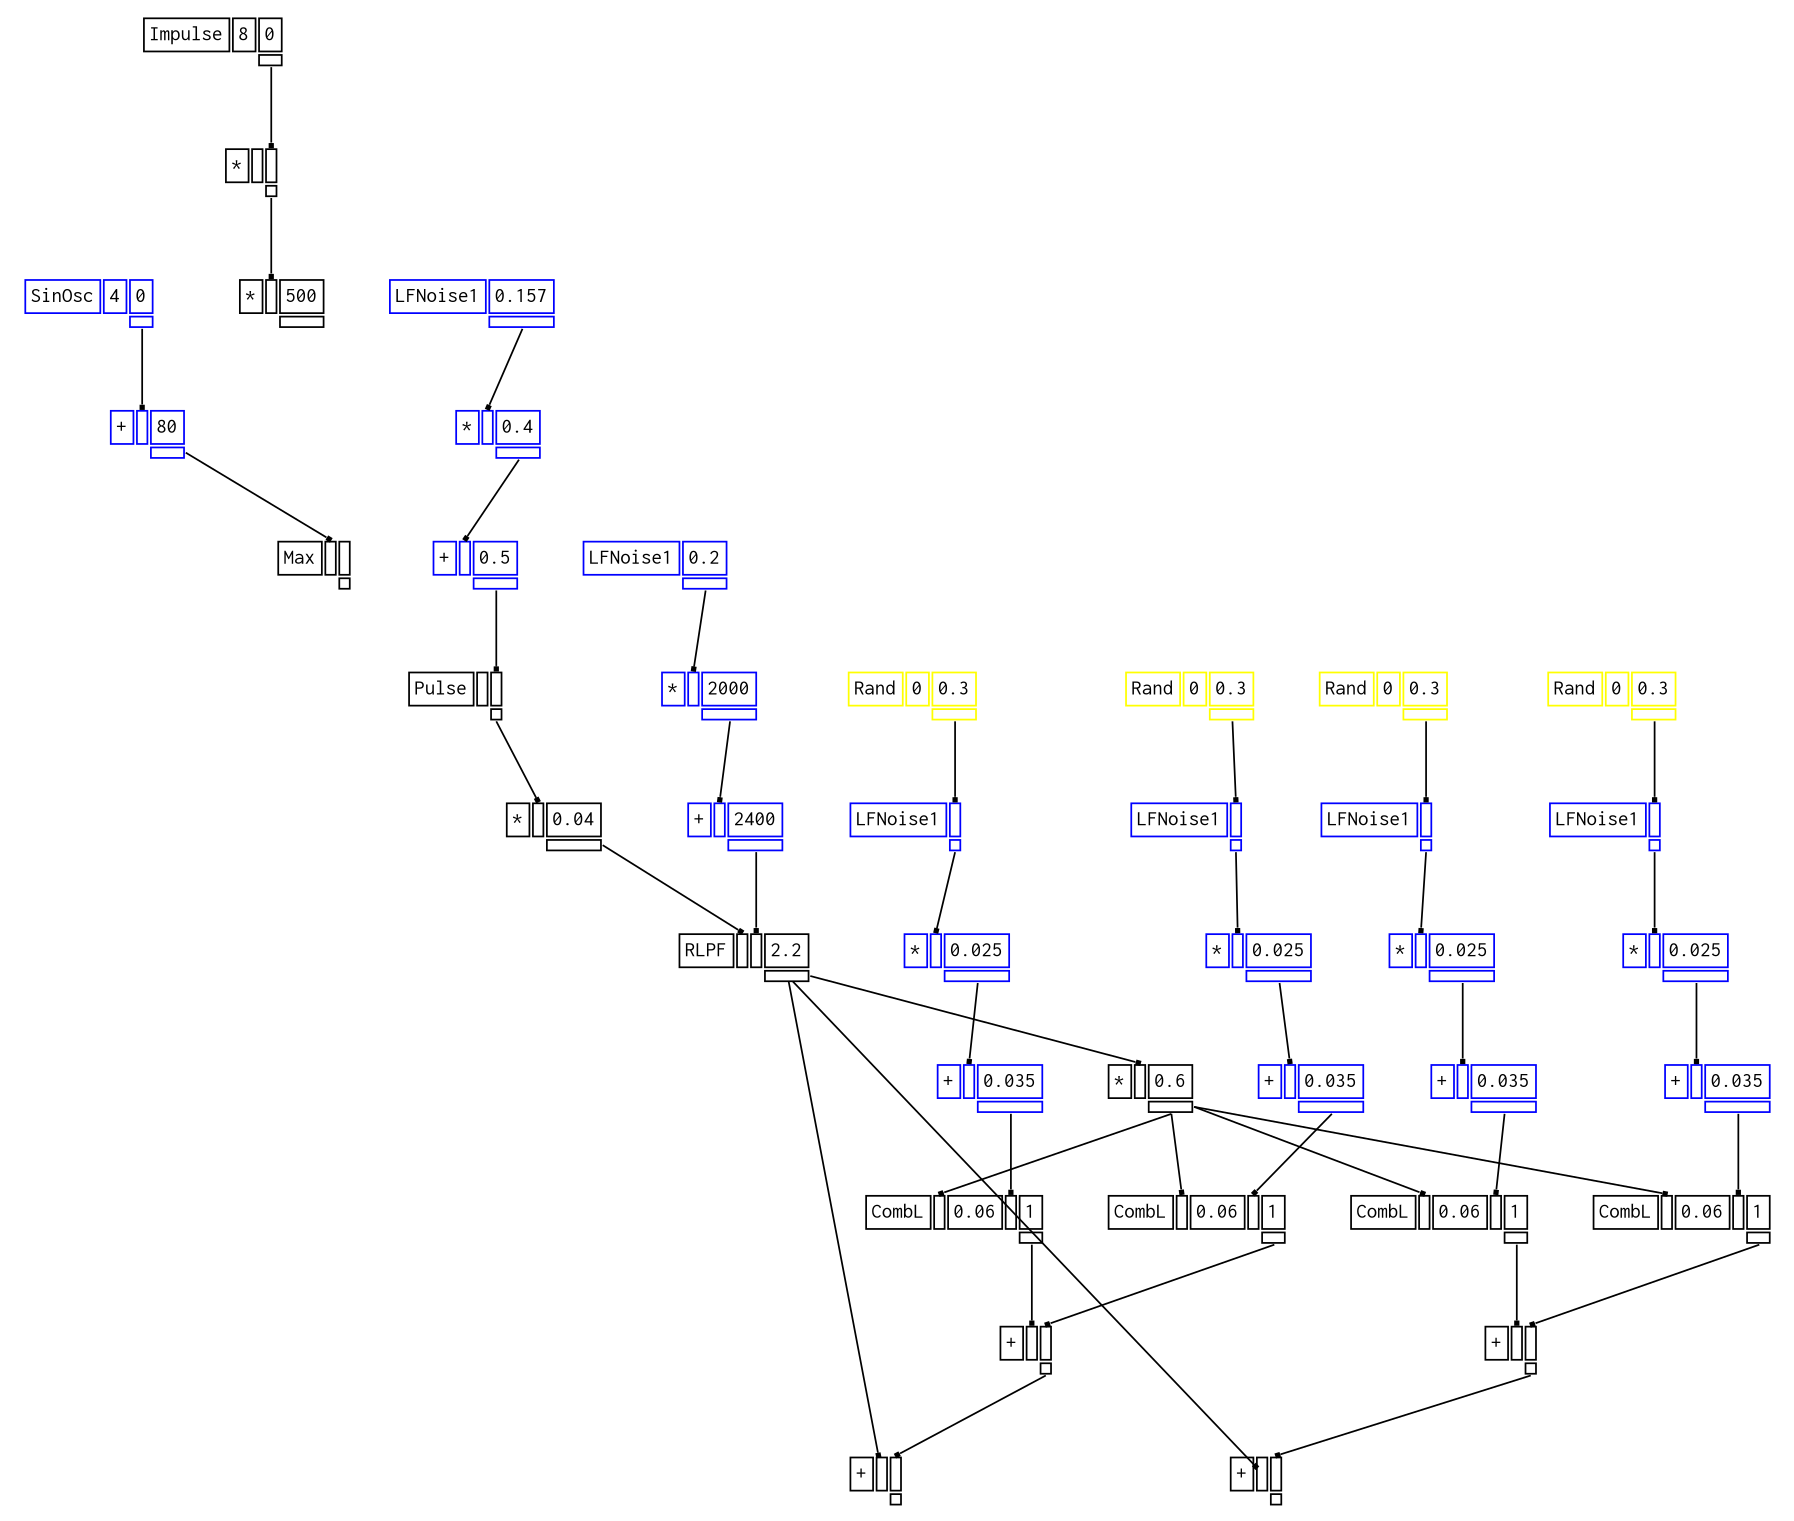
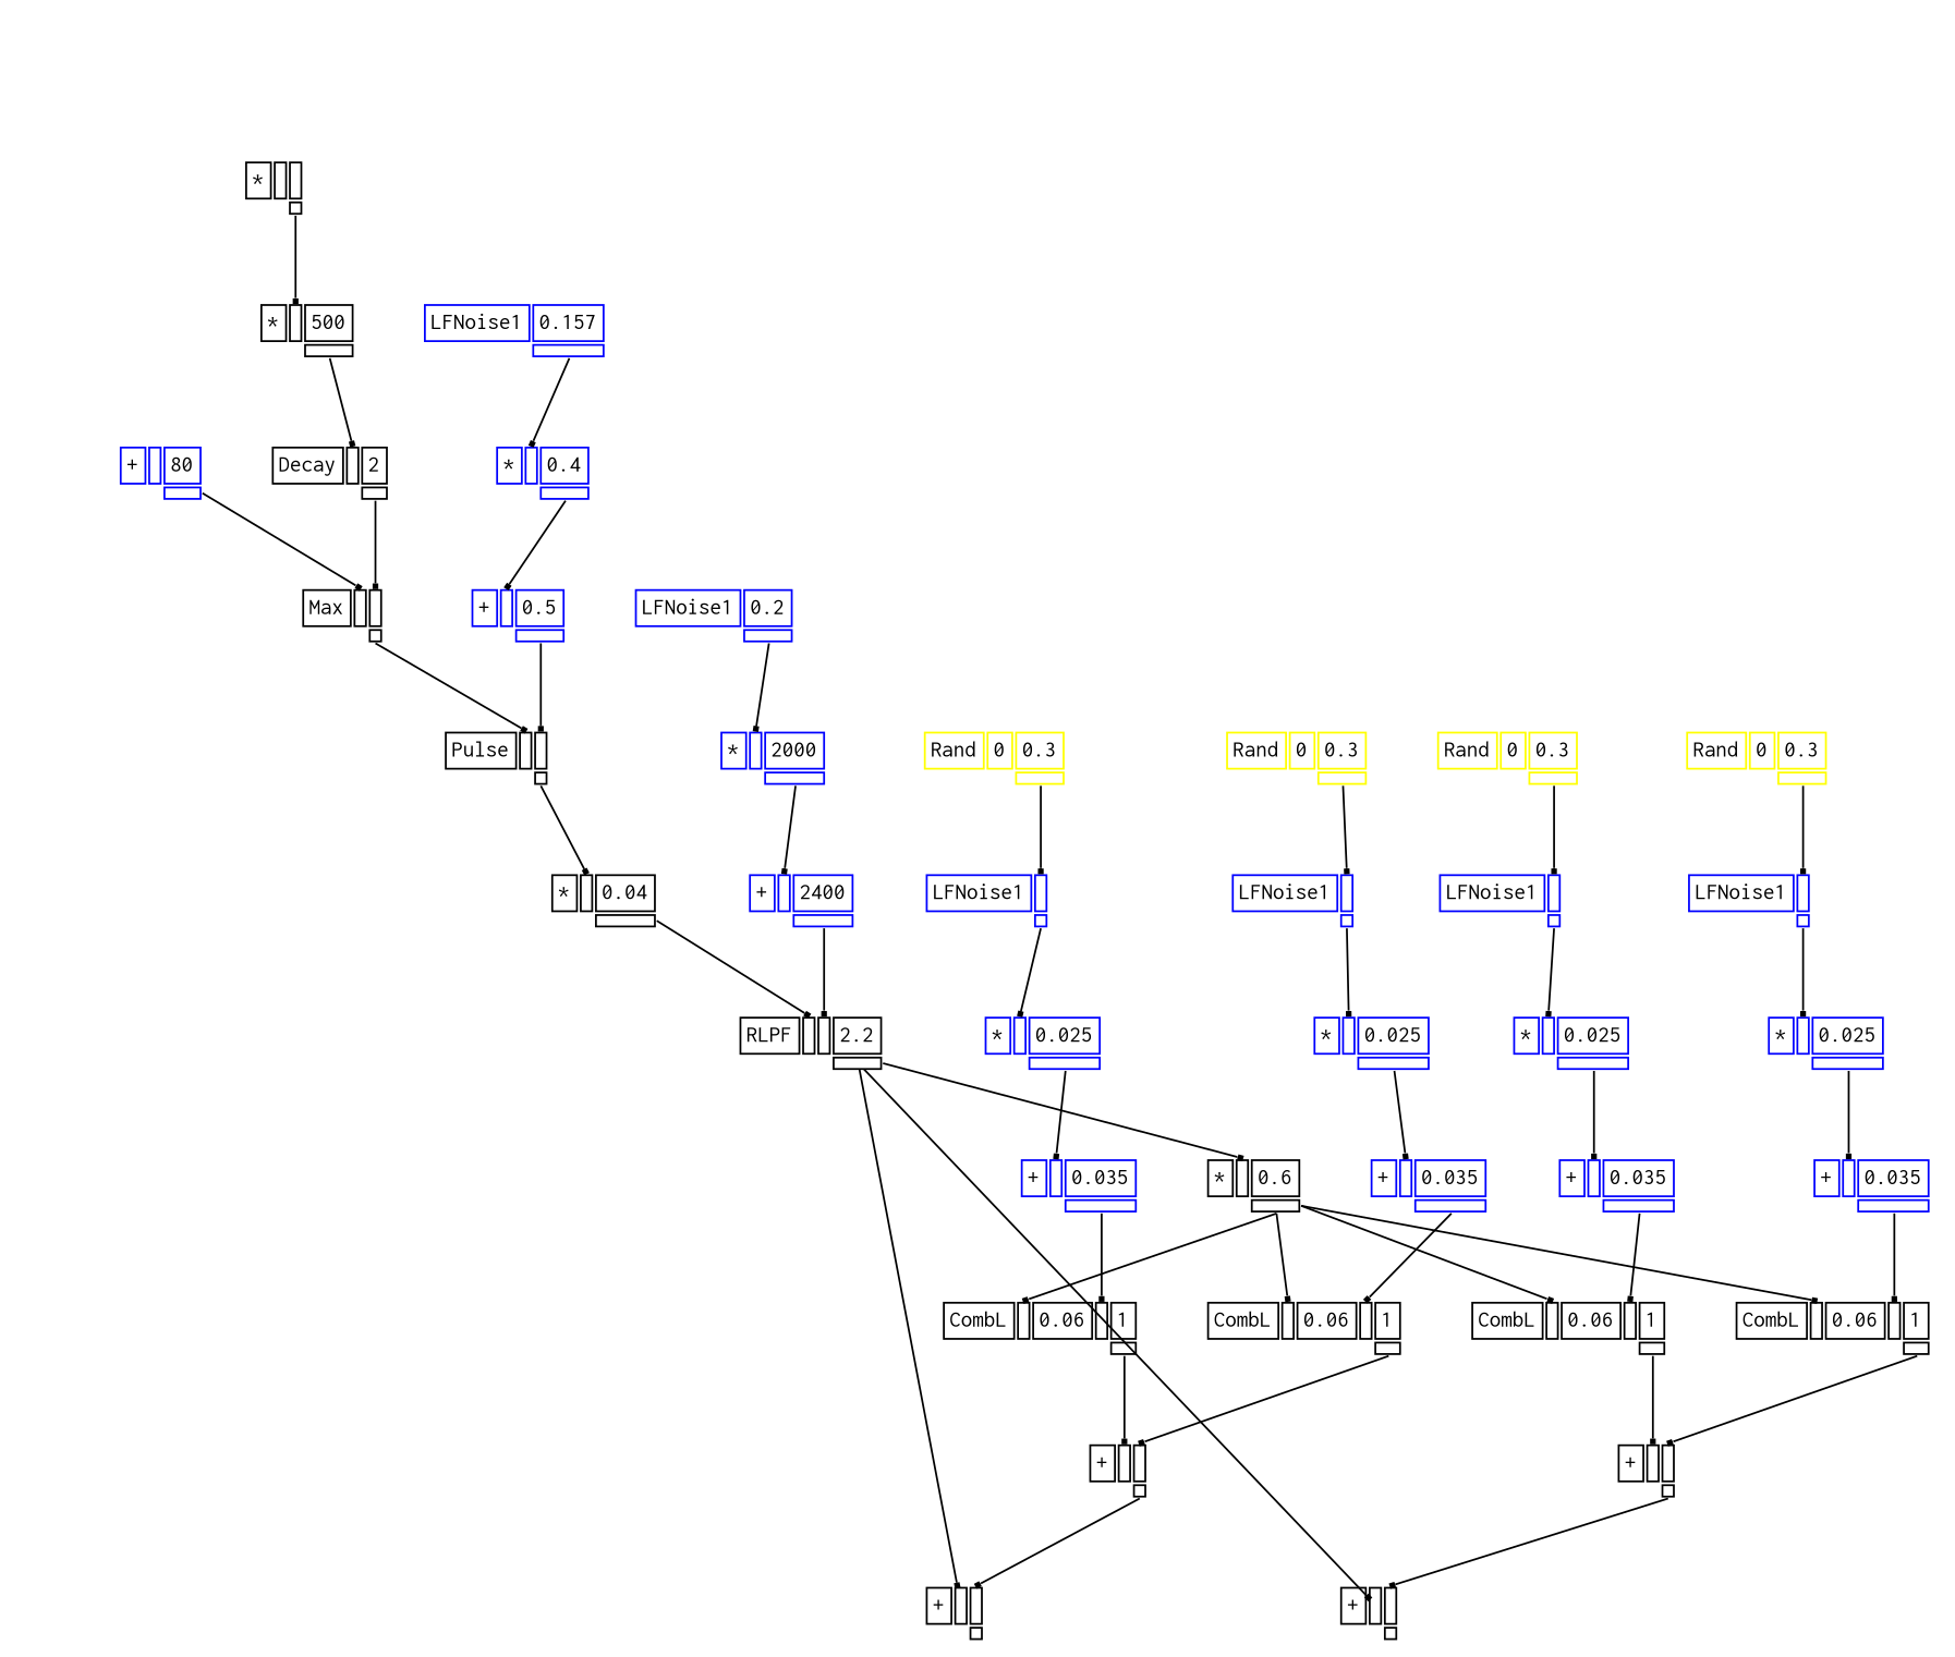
  digraph {
    splines=false
    node [color=blue fontname=Courier fontsize=12 shape=plaintext]
    edge [arrowhead=box arrowsize=0.25 headport=i_0 tailport=o_0]
-   n1 [label=<<TABLE BORDER="0" CELLBORDER="1"><TR><TD>SinOsc</TD><TD ID="u_2:K_0">4</TD><TD ID="u_2:K_1">0</TD></TR><TR><TD BORDER="0"></TD><TD BORDER="0"></TD><TD PORT="o_0" ID="u_2:o_0"></TD></TR></TABLE>>]
    n2 [label=<<TABLE BORDER="0" CELLBORDER="1"><TR><TD>+</TD><TD PORT="i_0" ID="u_4:i_0"></TD><TD ID="u_4:K_1">80</TD></TR><TR><TD BORDER="0"></TD><TD BORDER="0"></TD><TD PORT="o_0" ID="u_4:o_0"></TD></TR></TABLE>>]
    n3 [color=black label=<<TABLE BORDER="0" CELLBORDER="1"><TR><TD>Max</TD><TD PORT="i_0" ID="u_15:i_0"></TD><TD PORT="i_1" ID="u_15:i_1"></TD></TR><TR><TD BORDER="0"></TD><TD BORDER="0"></TD><TD PORT="o_0" ID="u_15:o_0"></TD></TR></TABLE>>]
    n4 [color=black label=<<TABLE BORDER="0" CELLBORDER="1"><TR><TD>Pulse</TD><TD PORT="i_0" ID="u_22:i_0"></TD><TD PORT="i_1" ID="u_22:i_1"></TD></TR><TR><TD BORDER="0"></TD><TD BORDER="0"></TD><TD PORT="o_0" ID="u_22:o_0"></TD></TR></TABLE>>]
    n5 [color=black label=<<TABLE BORDER="0" CELLBORDER="1"><TR><TD>*</TD><TD PORT="i_0" ID="u_10:i_0"></TD><TD PORT="i_1" ID="u_10:i_1"></TD></TR><TR><TD BORDER="0"></TD><TD BORDER="0"></TD><TD PORT="o_0" ID="u_10:o_0"></TD></TR></TABLE>>]
    n6 [color=black label=<<TABLE BORDER="0" CELLBORDER="1"><TR><TD>*</TD><TD PORT="i_0" ID="u_12:i_0"></TD><TD ID="u_12:K_1">500</TD></TR><TR><TD BORDER="0"></TD><TD BORDER="0"></TD><TD PORT="o_0" ID="u_12:o_0"></TD></TR></TABLE>>]
-   n7 [color=black label=<<TABLE BORDER="0" CELLBORDER="1"><TR><TD>Impulse</TD><TD ID="u_9:K_0">8</TD><TD ID="u_9:K_1">0</TD></TR><TR><TD BORDER="0"></TD><TD BORDER="0"></TD><TD PORT="o_0" ID="u_9:o_0"></TD></TR></TABLE>>]
+   n8 [color=black label=<<TABLE BORDER="0" CELLBORDER="1"><TR><TD>Decay</TD><TD PORT="i_0" ID="u_14:i_0"></TD><TD ID="u_14:K_1">2</TD></TR><TR><TD BORDER="0"></TD><TD BORDER="0"></TD><TD PORT="o_0" ID="u_14:o_0"></TD></TR></TABLE>>]
    n9 [color=black label=<<TABLE BORDER="0" CELLBORDER="1"><TR><TD>*</TD><TD PORT="i_0" ID="u_24:i_0"></TD><TD ID="u_24:K_1">0.04</TD></TR><TR><TD BORDER="0"></TD><TD BORDER="0"></TD><TD PORT="o_0" ID="u_24:o_0"></TD></TR></TABLE>>]
    n10 [label=<<TABLE BORDER="0" CELLBORDER="1"><TR><TD>LFNoise1</TD><TD ID="u_17:K_0">0.157</TD></TR><TR><TD BORDER="0"></TD><TD PORT="o_0" ID="u_17:o_0"></TD></TR></TABLE>>]
    n11 [label=<<TABLE BORDER="0" CELLBORDER="1"><TR><TD>*</TD><TD PORT="i_0" ID="u_19:i_0"></TD><TD ID="u_19:K_1">0.4</TD></TR><TR><TD BORDER="0"></TD><TD BORDER="0"></TD><TD PORT="o_0" ID="u_19:o_0"></TD></TR></TABLE>>]
    n12 [label=<<TABLE BORDER="0" CELLBORDER="1"><TR><TD>+</TD><TD PORT="i_0" ID="u_21:i_0"></TD><TD ID="u_21:K_1">0.5</TD></TR><TR><TD BORDER="0"></TD><TD BORDER="0"></TD><TD PORT="o_0" ID="u_21:o_0"></TD></TR></TABLE>>]
    n13 [color=black label=<<TABLE BORDER="0" CELLBORDER="1"><TR><TD>RLPF</TD><TD PORT="i_0" ID="u_31:i_0"></TD><TD PORT="i_1" ID="u_31:i_1"></TD><TD ID="u_31:K_2">2.2</TD></TR><TR><TD BORDER="0"></TD><TD BORDER="0"></TD><TD BORDER="0"></TD><TD PORT="o_0" ID="u_31:o_0"></TD></TR></TABLE>>]
    n14 [color=black label=<<TABLE BORDER="0" CELLBORDER="1"><TR><TD>*</TD><TD PORT="i_0" ID="u_33:i_0"></TD><TD ID="u_33:K_1">0.6</TD></TR><TR><TD BORDER="0"></TD><TD BORDER="0"></TD><TD PORT="o_0" ID="u_33:o_0"></TD></TR></TABLE>>]
    n15 [color=black label=<<TABLE BORDER="0" CELLBORDER="1"><TR><TD>+</TD><TD PORT="i_0" ID="u_50:i_0"></TD><TD PORT="i_1" ID="u_50:i_1"></TD></TR><TR><TD BORDER="0"></TD><TD BORDER="0"></TD><TD PORT="o_0" ID="u_50:o_0"></TD></TR></TABLE>>]
    n16 [color=black label=<<TABLE BORDER="0" CELLBORDER="1"><TR><TD>+</TD><TD PORT="i_0" ID="u_62:i_0"></TD><TD PORT="i_1" ID="u_62:i_1"></TD></TR><TR><TD BORDER="0"></TD><TD BORDER="0"></TD><TD PORT="o_0" ID="u_62:o_0"></TD></TR></TABLE>>]
    n17 [label=<<TABLE BORDER="0" CELLBORDER="1"><TR><TD>LFNoise1</TD><TD ID="u_26:K_0">0.2</TD></TR><TR><TD BORDER="0"></TD><TD PORT="o_0" ID="u_26:o_0"></TD></TR></TABLE>>]
    n18 [label=<<TABLE BORDER="0" CELLBORDER="1"><TR><TD>*</TD><TD PORT="i_0" ID="u_28:i_0"></TD><TD ID="u_28:K_1">2000</TD></TR><TR><TD BORDER="0"></TD><TD BORDER="0"></TD><TD PORT="o_0" ID="u_28:o_0"></TD></TR></TABLE>>]
    n19 [label=<<TABLE BORDER="0" CELLBORDER="1"><TR><TD>+</TD><TD PORT="i_0" ID="u_30:i_0"></TD><TD ID="u_30:K_1">2400</TD></TR><TR><TD BORDER="0"></TD><TD BORDER="0"></TD><TD PORT="o_0" ID="u_30:o_0"></TD></TR></TABLE>>]
    n20 [color=black label=<<TABLE BORDER="0" CELLBORDER="1"><TR><TD>CombL</TD><TD PORT="i_0" ID="u_43:i_0"></TD><TD ID="u_43:K_1">0.06</TD><TD PORT="i_2" ID="u_43:i_2"></TD><TD ID="u_43:K_3">1</TD></TR><TR><TD BORDER="0"></TD><TD BORDER="0"></TD><TD BORDER="0"></TD><TD BORDER="0"></TD><TD PORT="o_0" ID="u_43:o_0"></TD></TR></TABLE>>]
    n21 [color=black label=<<TABLE BORDER="0" CELLBORDER="1"><TR><TD>CombL</TD><TD PORT="i_0" ID="u_48:i_0"></TD><TD ID="u_48:K_1">0.06</TD><TD PORT="i_2" ID="u_48:i_2"></TD><TD ID="u_48:K_3">1</TD></TR><TR><TD BORDER="0"></TD><TD BORDER="0"></TD><TD BORDER="0"></TD><TD BORDER="0"></TD><TD PORT="o_0" ID="u_48:o_0"></TD></TR></TABLE>>]
    n22 [color=black label=<<TABLE BORDER="0" CELLBORDER="1"><TR><TD>CombL</TD><TD PORT="i_0" ID="u_55:i_0"></TD><TD ID="u_55:K_1">0.06</TD><TD PORT="i_2" ID="u_55:i_2"></TD><TD ID="u_55:K_3">1</TD></TR><TR><TD BORDER="0"></TD><TD BORDER="0"></TD><TD BORDER="0"></TD><TD BORDER="0"></TD><TD PORT="o_0" ID="u_55:o_0"></TD></TR></TABLE>>]
    n23 [color=black label=<<TABLE BORDER="0" CELLBORDER="1"><TR><TD>CombL</TD><TD PORT="i_0" ID="u_60:i_0"></TD><TD ID="u_60:K_1">0.06</TD><TD PORT="i_2" ID="u_60:i_2"></TD><TD ID="u_60:K_3">1</TD></TR><TR><TD BORDER="0"></TD><TD BORDER="0"></TD><TD BORDER="0"></TD><TD BORDER="0"></TD><TD PORT="o_0" ID="u_60:o_0"></TD></TR></TABLE>>]
    n24 [color=black label=<<TABLE BORDER="0" CELLBORDER="1"><TR><TD>+</TD><TD PORT="i_0" ID="u_49:i_0"></TD><TD PORT="i_1" ID="u_49:i_1"></TD></TR><TR><TD BORDER="0"></TD><TD BORDER="0"></TD><TD PORT="o_0" ID="u_49:o_0"></TD></TR></TABLE>>]
    n25 [color=black label=<<TABLE BORDER="0" CELLBORDER="1"><TR><TD>+</TD><TD PORT="i_0" ID="u_61:i_0"></TD><TD PORT="i_1" ID="u_61:i_1"></TD></TR><TR><TD BORDER="0"></TD><TD BORDER="0"></TD><TD PORT="o_0" ID="u_61:o_0"></TD></TR></TABLE>>]
    n26 [color=yellow label=<<TABLE BORDER="0" CELLBORDER="1"><TR><TD>Rand</TD><TD ID="u_36:K_0">0</TD><TD ID="u_36:K_1">0.3</TD></TR><TR><TD BORDER="0"></TD><TD BORDER="0"></TD><TD PORT="o_0" ID="u_36:o_0"></TD></TR></TABLE>>]
    n27 [label=<<TABLE BORDER="0" CELLBORDER="1"><TR><TD>LFNoise1</TD><TD PORT="i_0" ID="u_37:i_0"></TD></TR><TR><TD BORDER="0"></TD><TD PORT="o_0" ID="u_37:o_0"></TD></TR></TABLE>>]
    n28 [label=<<TABLE BORDER="0" CELLBORDER="1"><TR><TD>*</TD><TD PORT="i_0" ID="u_39:i_0"></TD><TD ID="u_39:K_1">0.025</TD></TR><TR><TD BORDER="0"></TD><TD BORDER="0"></TD><TD PORT="o_0" ID="u_39:o_0"></TD></TR></TABLE>>]
    n29 [label=<<TABLE BORDER="0" CELLBORDER="1"><TR><TD>+</TD><TD PORT="i_0" ID="u_41:i_0"></TD><TD ID="u_41:K_1">0.035</TD></TR><TR><TD BORDER="0"></TD><TD BORDER="0"></TD><TD PORT="o_0" ID="u_41:o_0"></TD></TR></TABLE>>]
    n30 [color=yellow label=<<TABLE BORDER="0" CELLBORDER="1"><TR><TD>Rand</TD><TD ID="u_44:K_0">0</TD><TD ID="u_44:K_1">0.3</TD></TR><TR><TD BORDER="0"></TD><TD BORDER="0"></TD><TD PORT="o_0" ID="u_44:o_0"></TD></TR></TABLE>>]
    n31 [label=<<TABLE BORDER="0" CELLBORDER="1"><TR><TD>LFNoise1</TD><TD PORT="i_0" ID="u_45:i_0"></TD></TR><TR><TD BORDER="0"></TD><TD PORT="o_0" ID="u_45:o_0"></TD></TR></TABLE>>]
    n32 [label=<<TABLE BORDER="0" CELLBORDER="1"><TR><TD>*</TD><TD PORT="i_0" ID="u_46:i_0"></TD><TD ID="u_46:K_1">0.025</TD></TR><TR><TD BORDER="0"></TD><TD BORDER="0"></TD><TD PORT="o_0" ID="u_46:o_0"></TD></TR></TABLE>>]
    n33 [label=<<TABLE BORDER="0" CELLBORDER="1"><TR><TD>+</TD><TD PORT="i_0" ID="u_47:i_0"></TD><TD ID="u_47:K_1">0.035</TD></TR><TR><TD BORDER="0"></TD><TD BORDER="0"></TD><TD PORT="o_0" ID="u_47:o_0"></TD></TR></TABLE>>]
    n34 [color=yellow label=<<TABLE BORDER="0" CELLBORDER="1"><TR><TD>Rand</TD><TD ID="u_51:K_0">0</TD><TD ID="u_51:K_1">0.3</TD></TR><TR><TD BORDER="0"></TD><TD BORDER="0"></TD><TD PORT="o_0" ID="u_51:o_0"></TD></TR></TABLE>>]
    n35 [label=<<TABLE BORDER="0" CELLBORDER="1"><TR><TD>LFNoise1</TD><TD PORT="i_0" ID="u_52:i_0"></TD></TR><TR><TD BORDER="0"></TD><TD PORT="o_0" ID="u_52:o_0"></TD></TR></TABLE>>]
    n36 [label=<<TABLE BORDER="0" CELLBORDER="1"><TR><TD>*</TD><TD PORT="i_0" ID="u_53:i_0"></TD><TD ID="u_53:K_1">0.025</TD></TR><TR><TD BORDER="0"></TD><TD BORDER="0"></TD><TD PORT="o_0" ID="u_53:o_0"></TD></TR></TABLE>>]
    n37 [label=<<TABLE BORDER="0" CELLBORDER="1"><TR><TD>+</TD><TD PORT="i_0" ID="u_54:i_0"></TD><TD ID="u_54:K_1">0.035</TD></TR><TR><TD BORDER="0"></TD><TD BORDER="0"></TD><TD PORT="o_0" ID="u_54:o_0"></TD></TR></TABLE>>]
    n38 [color=yellow label=<<TABLE BORDER="0" CELLBORDER="1"><TR><TD>Rand</TD><TD ID="u_56:K_0">0</TD><TD ID="u_56:K_1">0.3</TD></TR><TR><TD BORDER="0"></TD><TD BORDER="0"></TD><TD PORT="o_0" ID="u_56:o_0"></TD></TR></TABLE>>]
    n39 [label=<<TABLE BORDER="0" CELLBORDER="1"><TR><TD>LFNoise1</TD><TD PORT="i_0" ID="u_57:i_0"></TD></TR><TR><TD BORDER="0"></TD><TD PORT="o_0" ID="u_57:o_0"></TD></TR></TABLE>>]
    n40 [label=<<TABLE BORDER="0" CELLBORDER="1"><TR><TD>*</TD><TD PORT="i_0" ID="u_58:i_0"></TD><TD ID="u_58:K_1">0.025</TD></TR><TR><TD BORDER="0"></TD><TD BORDER="0"></TD><TD PORT="o_0" ID="u_58:o_0"></TD></TR></TABLE>>]
    n41 [label=<<TABLE BORDER="0" CELLBORDER="1"><TR><TD>+</TD><TD PORT="i_0" ID="u_59:i_0"></TD><TD ID="u_59:K_1">0.035</TD></TR><TR><TD BORDER="0"></TD><TD BORDER="0"></TD><TD PORT="o_0" ID="u_59:o_0"></TD></TR></TABLE>>]
-   n1 -> n2
    n2 -> n3
+   n3 -> n4
    n4 -> n9
    n5 -> n6
-   n7 -> n5 [headport=i_1]
+   n6 -> n8
+   n8 -> n3 [headport=i_1]
    n9 -> n13
    n10 -> n11
    n11 -> n12
    n12 -> n4 [headport=i_1]
    n13 -> n14
    n13 -> n15
    n13 -> n16
    n14 -> n20
    n14 -> n21
    n14 -> n22
    n14 -> n23
    n17 -> n18
    n18 -> n19
    n19 -> n13 [headport=i_1]
    n20 -> n24
    n21 -> n24 [headport=i_1]
    n22 -> n25
    n23 -> n25 [headport=i_1]
    n24 -> n15 [headport=i_1]
    n25 -> n16 [headport=i_1]
    n26 -> n27
    n27 -> n28
    n28 -> n29
    n29 -> n20 [headport=i_2]
    n30 -> n31
    n31 -> n32
    n32 -> n33
    n33 -> n21 [headport=i_2]
    n34 -> n35
    n35 -> n36
    n36 -> n37
    n37 -> n22 [headport=i_2]
    n38 -> n39
    n39 -> n40
    n40 -> n41
    n41 -> n23 [headport=i_2]
  }
